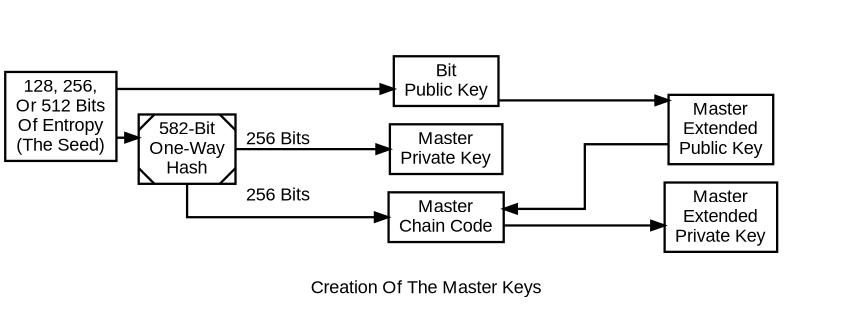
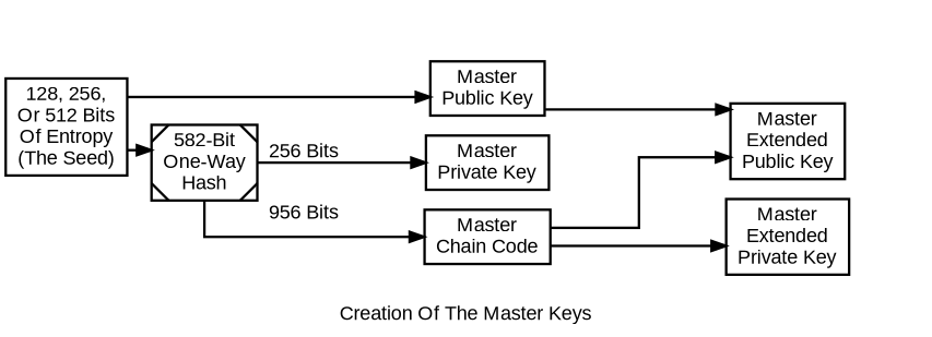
  digraph {
    fontname="Liberation Sans"
    label="Creation Of The Master Keys"
    nodesep=0.2
    penwidth=1.75
    rankdir=LR
    ranksep=0.2
    splines=ortho
    style=invis
    node [fontname="Liberation Sans" penwidth=1.75 shape=box]
    edge [fontname="Liberation Sans" penwidth=1.75]
    n1 [label="Master\nPrivate Key"]
    n2 [label="Master\nChain Code"]
-   n3 [label="Bit\nPublic Key"]
+   n3 [label="Master\nPublic Key"]
    n4 [label="Master\nExtended\nPrivate Key"]
    n5 [label="Master\nExtended\nPublic Key"]
    n6 [label="128, 256,\nOr 512 Bits\nOf Entropy\n(The Seed)"]
    n7 [label="582-Bit\nOne-Way\nHash" style=diagonals]
    subgraph cluster_1 {
      n1
      n2
      n3
    }
    subgraph cluster_2 {
      n4
      n5
    }
    n2 -> n4
-   n5 -> n2
+   n2 -> n5
    n3 -> n5
    n6 -> n3 [constraint=1 style=axeed]
    n6 -> n7
    n7 -> n1 [label="256 Bits"]
-   n7 -> n2 [label="256 Bits"]
+   n7 -> n2 [label="956 Bits"]
  }
